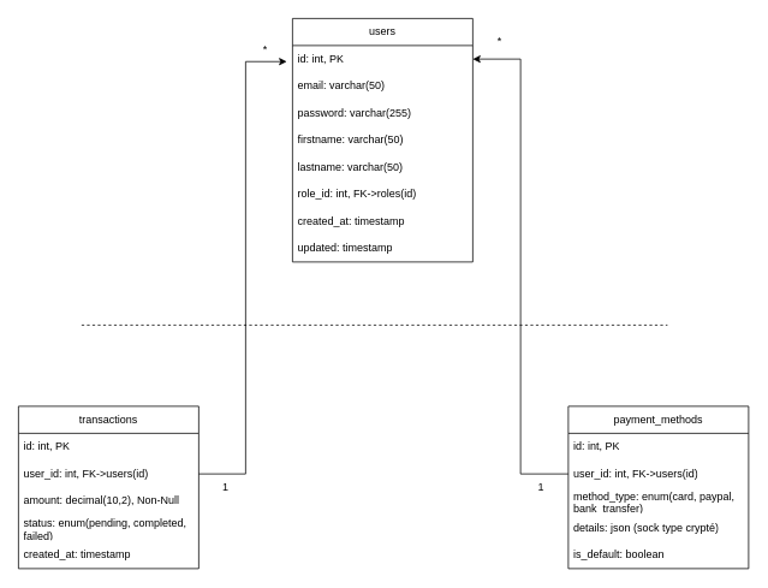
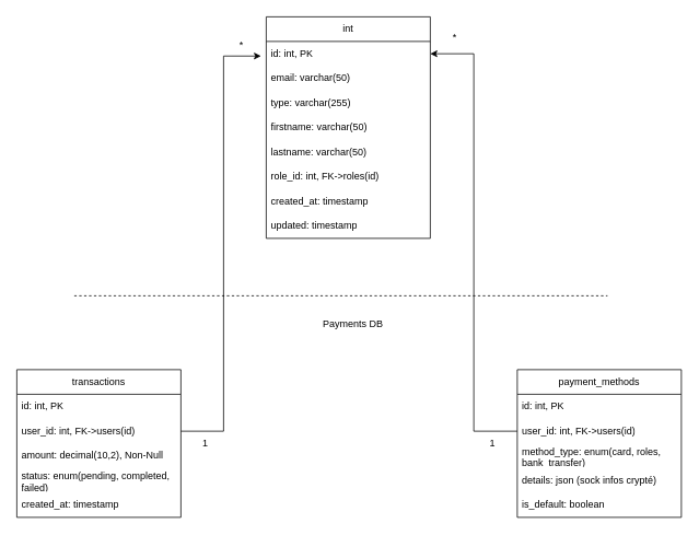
  <mxCell id="0" />
  <mxCell id="1" parent="0" />
  <mxCell id="2" value="transactions" style="swimlane;fontStyle=0;childLayout=stackLayout;horizontal=1;startSize=30;horizontalStack=0;resizeParent=1;resizeParentMax=0;resizeLast=0;collapsible=1;marginBottom=0;whiteSpace=wrap;html=1;direction=east;" parent="1" vertex="1"><mxGeometry x="20" y="450" width="200" height="180" as="geometry"><mxRectangle x="70" y="250" width="70" height="30" as="alternateBounds" /></mxGeometry></mxCell>
  <mxCell id="3" value="id: int, PK" style="text;strokeColor=none;fillColor=none;align=left;verticalAlign=middle;spacingLeft=4;spacingRight=4;overflow=hidden;points=[[0,0.5],[1,0.5]];portConstraint=eastwest;rotatable=0;whiteSpace=wrap;html=1;" parent="2" vertex="1"><mxGeometry y="30" width="200" height="30" as="geometry" /></mxCell>
  <mxCell id="4" value="user_id: int, FK-&amp;gt;users(id)" style="text;strokeColor=none;fillColor=none;align=left;verticalAlign=middle;spacingLeft=4;spacingRight=4;overflow=hidden;points=[[0,0.5],[1,0.5]];portConstraint=eastwest;rotatable=0;whiteSpace=wrap;html=1;" parent="2" vertex="1"><mxGeometry y="60" width="200" height="30" as="geometry" /></mxCell>
  <mxCell id="5" value="amount: decimal(10,2), Non-Null" style="text;strokeColor=none;fillColor=none;align=left;verticalAlign=middle;spacingLeft=4;spacingRight=4;overflow=hidden;points=[[0,0.5],[1,0.5]];portConstraint=eastwest;rotatable=0;whiteSpace=wrap;html=1;" parent="2" vertex="1"><mxGeometry y="90" width="200" height="30" as="geometry" /></mxCell>
  <mxCell id="6" value="status: enum(pending, completed, failed)" style="text;strokeColor=none;fillColor=none;align=left;verticalAlign=middle;spacingLeft=4;spacingRight=4;overflow=hidden;points=[[0,0.5],[1,0.5]];portConstraint=eastwest;rotatable=0;whiteSpace=wrap;html=1;" parent="2" vertex="1"><mxGeometry y="120" width="200" height="30" as="geometry" /></mxCell>
  <mxCell id="7" value="created_at: timestamp" style="text;strokeColor=none;fillColor=none;align=left;verticalAlign=middle;spacingLeft=4;spacingRight=4;overflow=hidden;points=[[0,0.5],[1,0.5]];portConstraint=eastwest;rotatable=0;whiteSpace=wrap;html=1;" parent="2" vertex="1"><mxGeometry y="150" width="200" height="30" as="geometry" /></mxCell>
  <mxCell id="8" value="payment_methods" style="swimlane;fontStyle=0;childLayout=stackLayout;horizontal=1;startSize=30;horizontalStack=0;resizeParent=1;resizeParentMax=0;resizeLast=0;collapsible=1;marginBottom=0;whiteSpace=wrap;html=1;direction=east;" parent="1" vertex="1"><mxGeometry x="630" y="450" width="200" height="180" as="geometry"><mxRectangle x="70" y="250" width="70" height="30" as="alternateBounds" /></mxGeometry></mxCell>
  <mxCell id="9" value="id: int, PK" style="text;strokeColor=none;fillColor=none;align=left;verticalAlign=middle;spacingLeft=4;spacingRight=4;overflow=hidden;points=[[0,0.5],[1,0.5]];portConstraint=eastwest;rotatable=0;whiteSpace=wrap;html=1;" parent="8" vertex="1"><mxGeometry y="30" width="200" height="30" as="geometry" /></mxCell>
  <mxCell id="10" value="user_id: int, FK-&amp;gt;users(id)" style="text;strokeColor=none;fillColor=none;align=left;verticalAlign=middle;spacingLeft=4;spacingRight=4;overflow=hidden;points=[[0,0.5],[1,0.5]];portConstraint=eastwest;rotatable=0;whiteSpace=wrap;html=1;" parent="8" vertex="1"><mxGeometry y="60" width="200" height="30" as="geometry" /></mxCell>
- <mxCell id="11" value="method_type: enum(card, paypal, bank_transfer)" style="text;strokeColor=none;fillColor=none;align=left;verticalAlign=middle;spacingLeft=4;spacingRight=4;overflow=hidden;points=[[0,0.5],[1,0.5]];portConstraint=eastwest;rotatable=0;whiteSpace=wrap;html=1;" parent="8" vertex="1"><mxGeometry y="90" width="200" height="30" as="geometry" /></mxCell>
- <mxCell id="12" value="details: json (sock type crypté)" style="text;strokeColor=none;fillColor=none;align=left;verticalAlign=middle;spacingLeft=4;spacingRight=4;overflow=hidden;points=[[0,0.5],[1,0.5]];portConstraint=eastwest;rotatable=0;whiteSpace=wrap;html=1;" parent="8" vertex="1"><mxGeometry y="120" width="200" height="30" as="geometry" /></mxCell>
+ <mxCell id="11" value="method_type: enum(card, roles, bank_transfer)" style="text;strokeColor=none;fillColor=none;align=left;verticalAlign=middle;spacingLeft=4;spacingRight=4;overflow=hidden;points=[[0,0.5],[1,0.5]];portConstraint=eastwest;rotatable=0;whiteSpace=wrap;html=1;" parent="8" vertex="1"><mxGeometry y="90" width="200" height="30" as="geometry" /></mxCell>
+ <mxCell id="12" value="details: json (sock infos crypté)" style="text;strokeColor=none;fillColor=none;align=left;verticalAlign=middle;spacingLeft=4;spacingRight=4;overflow=hidden;points=[[0,0.5],[1,0.5]];portConstraint=eastwest;rotatable=0;whiteSpace=wrap;html=1;" parent="8" vertex="1"><mxGeometry y="120" width="200" height="30" as="geometry" /></mxCell>
  <mxCell id="13" value="is_default: boolean" style="text;strokeColor=none;fillColor=none;align=left;verticalAlign=middle;spacingLeft=4;spacingRight=4;overflow=hidden;points=[[0,0.5],[1,0.5]];portConstraint=eastwest;rotatable=0;whiteSpace=wrap;html=1;" parent="8" vertex="1"><mxGeometry y="150" width="200" height="30" as="geometry" /></mxCell>
  <mxCell id="14" value="" style="endArrow=none;dashed=1;html=1;rounded=0;" parent="1" edge="1"><mxGeometry width="50" height="50" relative="1" as="geometry"><mxPoint x="90" y="360" as="sourcePoint" /><mxPoint x="740" y="360" as="targetPoint" /></mxGeometry></mxCell>
- <mxCell id="15" value="users" style="swimlane;fontStyle=0;childLayout=stackLayout;horizontal=1;startSize=30;horizontalStack=0;resizeParent=1;resizeParentMax=0;resizeLast=0;collapsible=1;marginBottom=0;whiteSpace=wrap;html=1;direction=east;" parent="1" vertex="1"><mxGeometry x="324" y="20" width="200" height="270" as="geometry"><mxRectangle x="70" y="250" width="70" height="30" as="alternateBounds" /></mxGeometry></mxCell>
+ <mxCell id="15" value="int" style="swimlane;fontStyle=0;childLayout=stackLayout;horizontal=1;startSize=30;horizontalStack=0;resizeParent=1;resizeParentMax=0;resizeLast=0;collapsible=1;marginBottom=0;whiteSpace=wrap;html=1;direction=east;" parent="1" vertex="1"><mxGeometry x="324" y="20" width="200" height="270" as="geometry"><mxRectangle x="70" y="250" width="70" height="30" as="alternateBounds" /></mxGeometry></mxCell>
  <mxCell id="16" value="id: int, PK" style="text;strokeColor=none;fillColor=none;align=left;verticalAlign=middle;spacingLeft=4;spacingRight=4;overflow=hidden;points=[[0,0.5],[1,0.5]];portConstraint=eastwest;rotatable=0;whiteSpace=wrap;html=1;" parent="15" vertex="1"><mxGeometry y="30" width="200" height="30" as="geometry" /></mxCell>
  <mxCell id="17" value="email: varchar(50)" style="text;strokeColor=none;fillColor=none;align=left;verticalAlign=middle;spacingLeft=4;spacingRight=4;overflow=hidden;points=[[0,0.5],[1,0.5]];portConstraint=eastwest;rotatable=0;whiteSpace=wrap;html=1;" parent="15" vertex="1"><mxGeometry y="60" width="200" height="30" as="geometry" /></mxCell>
- <mxCell id="18" value="password: varchar(255)" style="text;strokeColor=none;fillColor=none;align=left;verticalAlign=middle;spacingLeft=4;spacingRight=4;overflow=hidden;points=[[0,0.5],[1,0.5]];portConstraint=eastwest;rotatable=0;whiteSpace=wrap;html=1;" parent="15" vertex="1"><mxGeometry y="90" width="200" height="30" as="geometry" /></mxCell>
+ <mxCell id="18" value="type: varchar(255)" style="text;strokeColor=none;fillColor=none;align=left;verticalAlign=middle;spacingLeft=4;spacingRight=4;overflow=hidden;points=[[0,0.5],[1,0.5]];portConstraint=eastwest;rotatable=0;whiteSpace=wrap;html=1;" parent="15" vertex="1"><mxGeometry y="90" width="200" height="30" as="geometry" /></mxCell>
  <mxCell id="19" value="firstname: varchar(50)" style="text;strokeColor=none;fillColor=none;align=left;verticalAlign=middle;spacingLeft=4;spacingRight=4;overflow=hidden;points=[[0,0.5],[1,0.5]];portConstraint=eastwest;rotatable=0;whiteSpace=wrap;html=1;" parent="15" vertex="1"><mxGeometry y="120" width="200" height="30" as="geometry" /></mxCell>
  <mxCell id="20" value="lastname: varchar(50)" style="text;strokeColor=none;fillColor=none;align=left;verticalAlign=middle;spacingLeft=4;spacingRight=4;overflow=hidden;points=[[0,0.5],[1,0.5]];portConstraint=eastwest;rotatable=0;whiteSpace=wrap;html=1;" parent="15" vertex="1"><mxGeometry y="150" width="200" height="30" as="geometry" /></mxCell>
  <mxCell id="21" value="role_id: int, FK-&amp;gt;roles(id)" style="text;strokeColor=none;fillColor=none;align=left;verticalAlign=middle;spacingLeft=4;spacingRight=4;overflow=hidden;points=[[0,0.5],[1,0.5]];portConstraint=eastwest;rotatable=0;whiteSpace=wrap;html=1;" parent="15" vertex="1"><mxGeometry y="180" width="200" height="30" as="geometry" /></mxCell>
  <mxCell id="22" value="created_at: timestamp" style="text;strokeColor=none;fillColor=none;align=left;verticalAlign=middle;spacingLeft=4;spacingRight=4;overflow=hidden;points=[[0,0.5],[1,0.5]];portConstraint=eastwest;rotatable=0;whiteSpace=wrap;html=1;" parent="15" vertex="1"><mxGeometry y="210" width="200" height="30" as="geometry" /></mxCell>
  <mxCell id="23" value="updated: timestamp" style="text;strokeColor=none;fillColor=none;align=left;verticalAlign=middle;spacingLeft=4;spacingRight=4;overflow=hidden;points=[[0,0.5],[1,0.5]];portConstraint=eastwest;rotatable=0;whiteSpace=wrap;html=1;" parent="15" vertex="1"><mxGeometry y="240" width="200" height="30" as="geometry" /></mxCell>
  <mxCell id="24" style="edgeStyle=orthogonalEdgeStyle;rounded=0;orthogonalLoop=1;jettySize=auto;html=1;entryX=-0.032;entryY=0.594;entryDx=0;entryDy=0;entryPerimeter=0;" parent="1" source="4" target="16" edge="1"><mxGeometry relative="1" as="geometry" /></mxCell>
  <mxCell id="25" style="edgeStyle=orthogonalEdgeStyle;rounded=0;orthogonalLoop=1;jettySize=auto;html=1;entryX=1;entryY=0.5;entryDx=0;entryDy=0;" parent="1" source="10" target="16" edge="1"><mxGeometry relative="1" as="geometry" /></mxCell>
  <mxCell id="26" value="1" style="text;html=1;align=center;verticalAlign=middle;whiteSpace=wrap;rounded=0;" parent="1" vertex="1"><mxGeometry x="220" y="525" width="60" height="30" as="geometry" /></mxCell>
  <mxCell id="27" value="*" style="text;html=1;align=center;verticalAlign=middle;whiteSpace=wrap;rounded=0;" parent="1" vertex="1"><mxGeometry x="264" y="40" width="60" height="30" as="geometry" /></mxCell>
  <mxCell id="28" value="1" style="text;html=1;align=center;verticalAlign=middle;whiteSpace=wrap;rounded=0;" parent="1" vertex="1"><mxGeometry x="570" y="525" width="60" height="30" as="geometry" /></mxCell>
  <mxCell id="29" value="*" style="text;html=1;align=center;verticalAlign=middle;whiteSpace=wrap;rounded=0;" parent="1" vertex="1"><mxGeometry x="524" y="30" width="60" height="30" as="geometry" /></mxCell>
+ <mxCell id="30" value="Payments DB" style="text;html=1;align=center;verticalAlign=middle;whiteSpace=wrap;rounded=0;" parent="1" vertex="1"><mxGeometry x="380" y="380" width="100" height="30" as="geometry" /></mxCell>
